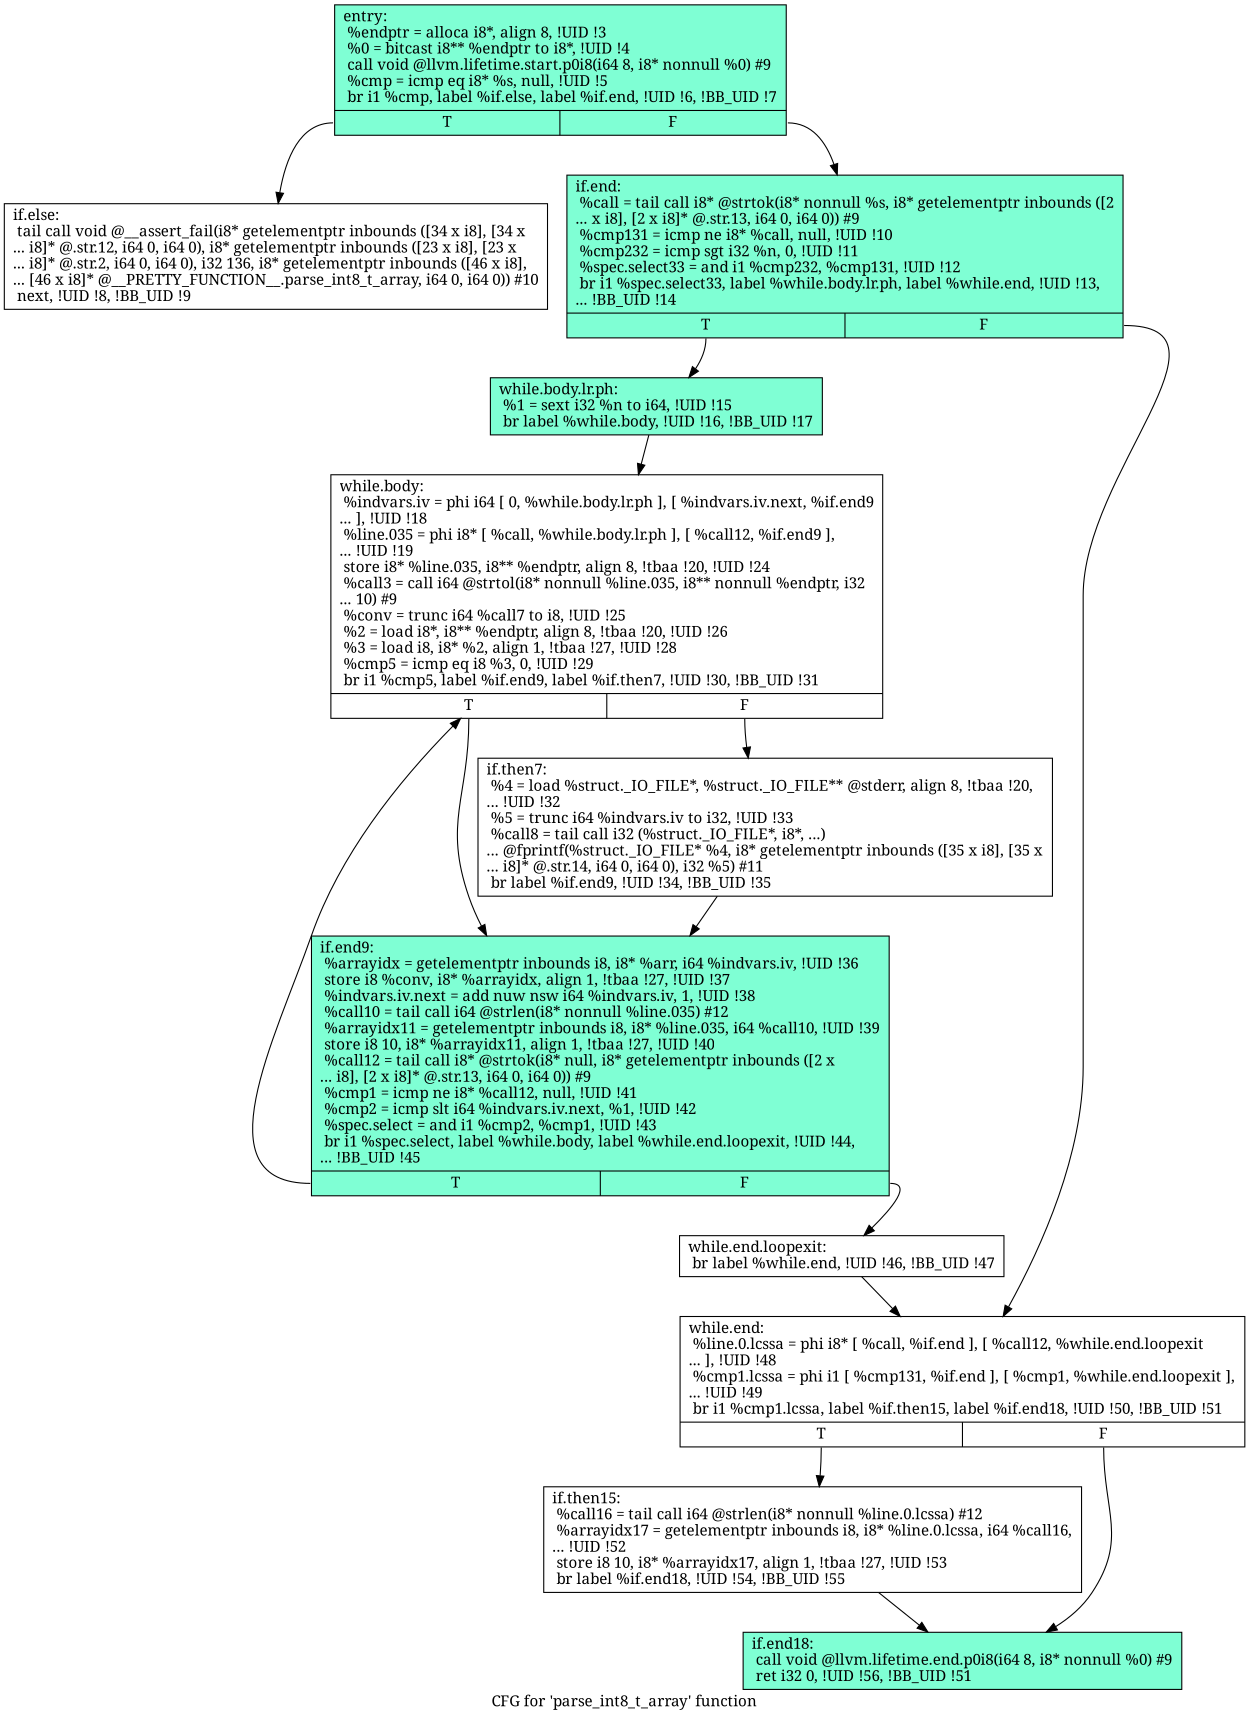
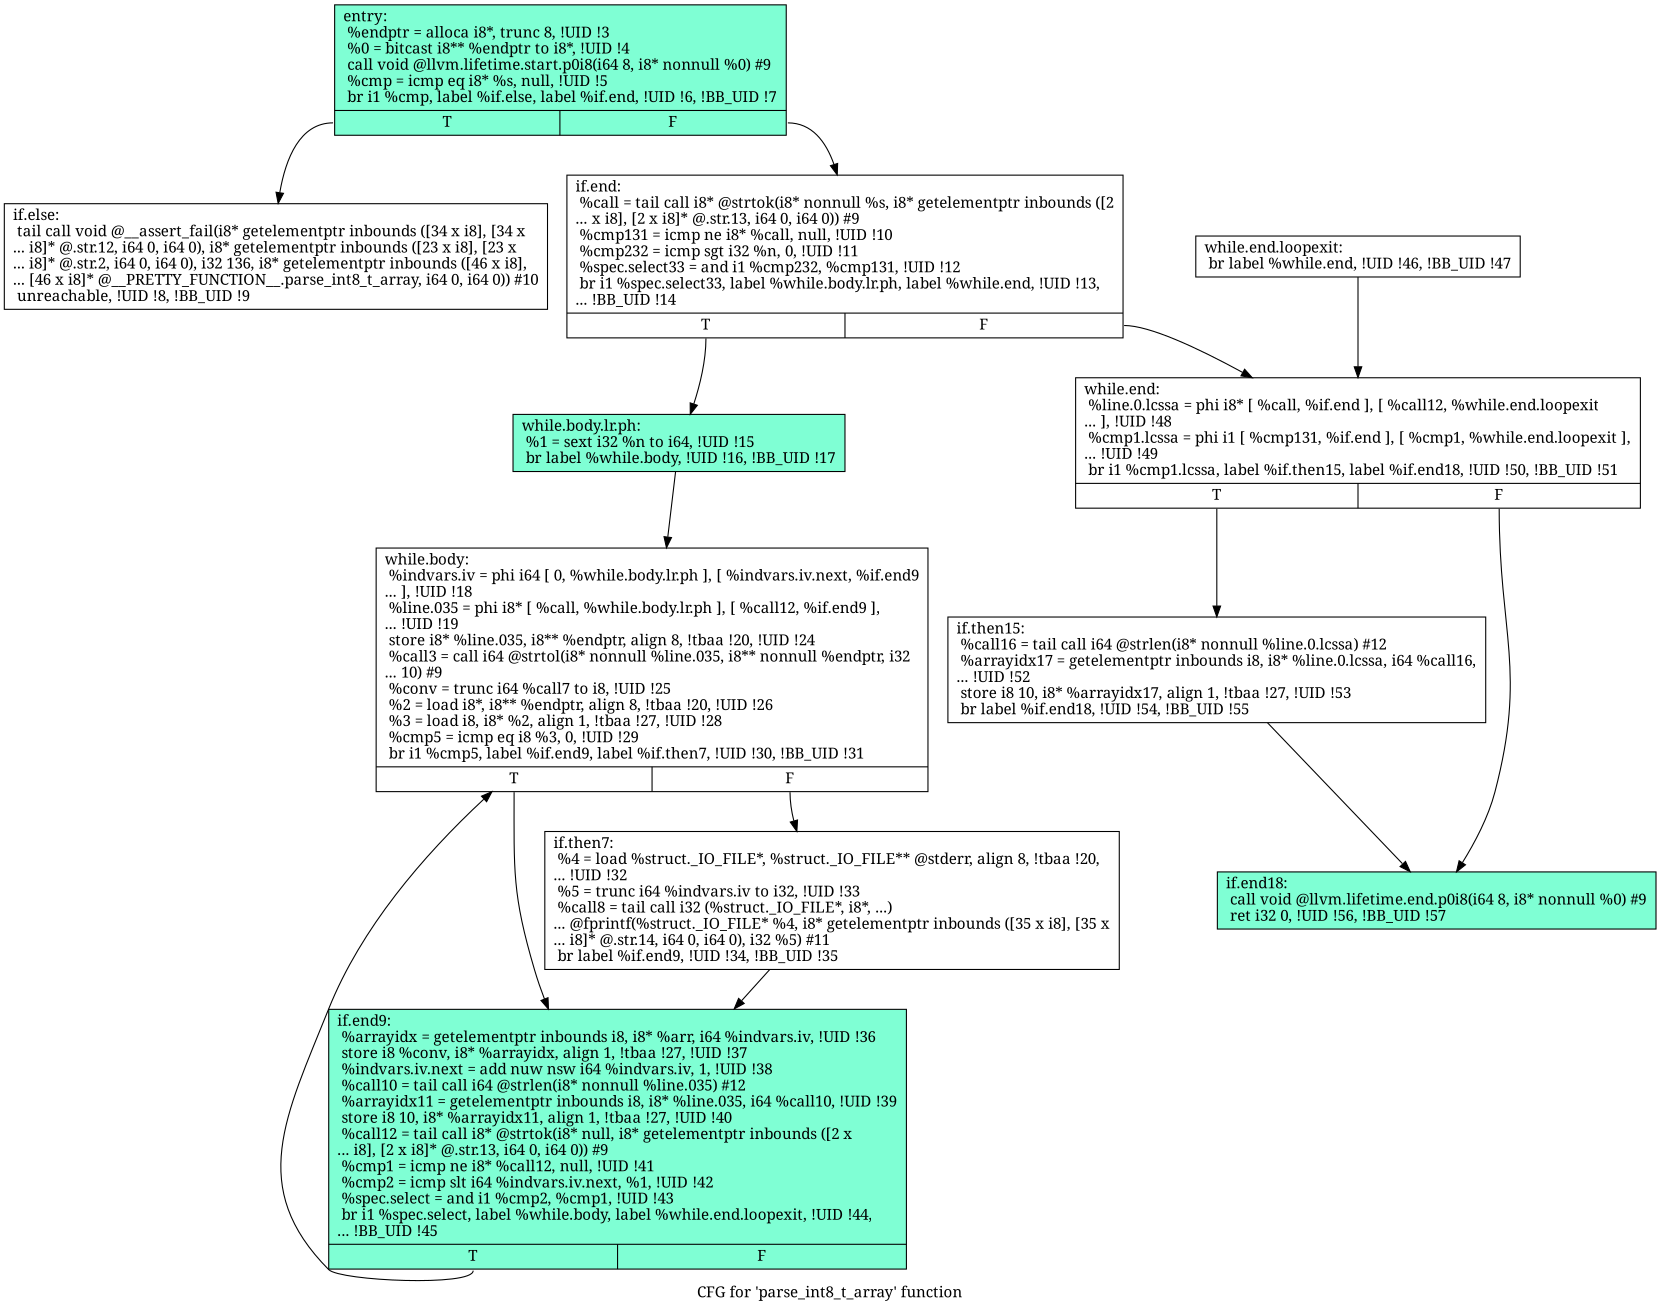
  digraph {
    fontname="Noto Serif"
    label="CFG for 'parse_int8_t_array' function"
    node [fillcolor=white fontname="Noto Serif" shape=record style=filled]
    edge [fontname="Noto Serif" tailport=s0]
-   n1 [fillcolor=aquamarine label="{entry:\l  %endptr = alloca i8*, align 8, !UID !3\l  %0 = bitcast i8** %endptr to i8*, !UID !4\l  call void @llvm.lifetime.start.p0i8(i64 8, i8* nonnull %0) #9\l  %cmp = icmp eq i8* %s, null, !UID !5\l  br i1 %cmp, label %if.else, label %if.end, !UID !6, !BB_UID !7\l|{<s0>T|<s1>F}}"]
-   n2 [label="{if.else:                                          \l  tail call void @__assert_fail(i8* getelementptr inbounds ([34 x i8], [34 x\l... i8]* @.str.12, i64 0, i64 0), i8* getelementptr inbounds ([23 x i8], [23 x\l... i8]* @.str.2, i64 0, i64 0), i32 136, i8* getelementptr inbounds ([46 x i8],\l... [46 x i8]* @__PRETTY_FUNCTION__.parse_int8_t_array, i64 0, i64 0)) #10\l  next, !UID !8, !BB_UID !9\l}"]
-   n3 [fillcolor=aquamarine label="{if.end:                                           \l  %call = tail call i8* @strtok(i8* nonnull %s, i8* getelementptr inbounds ([2\l... x i8], [2 x i8]* @.str.13, i64 0, i64 0)) #9\l  %cmp131 = icmp ne i8* %call, null, !UID !10\l  %cmp232 = icmp sgt i32 %n, 0, !UID !11\l  %spec.select33 = and i1 %cmp232, %cmp131, !UID !12\l  br i1 %spec.select33, label %while.body.lr.ph, label %while.end, !UID !13,\l... !BB_UID !14\l|{<s0>T|<s1>F}}"]
+   n1 [fillcolor=aquamarine label="{entry:\l  %endptr = alloca i8*, trunc 8, !UID !3\l  %0 = bitcast i8** %endptr to i8*, !UID !4\l  call void @llvm.lifetime.start.p0i8(i64 8, i8* nonnull %0) #9\l  %cmp = icmp eq i8* %s, null, !UID !5\l  br i1 %cmp, label %if.else, label %if.end, !UID !6, !BB_UID !7\l|{<s0>T|<s1>F}}"]
+   n2 [label="{if.else:                                          \l  tail call void @__assert_fail(i8* getelementptr inbounds ([34 x i8], [34 x\l... i8]* @.str.12, i64 0, i64 0), i8* getelementptr inbounds ([23 x i8], [23 x\l... i8]* @.str.2, i64 0, i64 0), i32 136, i8* getelementptr inbounds ([46 x i8],\l... [46 x i8]* @__PRETTY_FUNCTION__.parse_int8_t_array, i64 0, i64 0)) #10\l  unreachable, !UID !8, !BB_UID !9\l}"]
+   n3 [label="{if.end:                                           \l  %call = tail call i8* @strtok(i8* nonnull %s, i8* getelementptr inbounds ([2\l... x i8], [2 x i8]* @.str.13, i64 0, i64 0)) #9\l  %cmp131 = icmp ne i8* %call, null, !UID !10\l  %cmp232 = icmp sgt i32 %n, 0, !UID !11\l  %spec.select33 = and i1 %cmp232, %cmp131, !UID !12\l  br i1 %spec.select33, label %while.body.lr.ph, label %while.end, !UID !13,\l... !BB_UID !14\l|{<s0>T|<s1>F}}"]
    n4 [fillcolor=aquamarine label="{while.body.lr.ph:                                 \l  %1 = sext i32 %n to i64, !UID !15\l  br label %while.body, !UID !16, !BB_UID !17\l}"]
    n5 [label="{while.end:                                        \l  %line.0.lcssa = phi i8* [ %call, %if.end ], [ %call12, %while.end.loopexit\l... ], !UID !48\l  %cmp1.lcssa = phi i1 [ %cmp131, %if.end ], [ %cmp1, %while.end.loopexit ],\l... !UID !49\l  br i1 %cmp1.lcssa, label %if.then15, label %if.end18, !UID !50, !BB_UID !51\l|{<s0>T|<s1>F}}"]
    n6 [label="{while.body:                                       \l  %indvars.iv = phi i64 [ 0, %while.body.lr.ph ], [ %indvars.iv.next, %if.end9\l... ], !UID !18\l  %line.035 = phi i8* [ %call, %while.body.lr.ph ], [ %call12, %if.end9 ],\l... !UID !19\l  store i8* %line.035, i8** %endptr, align 8, !tbaa !20, !UID !24\l  %call3 = call i64 @strtol(i8* nonnull %line.035, i8** nonnull %endptr, i32\l... 10) #9\l  %conv = trunc i64 %call7 to i8, !UID !25\l  %2 = load i8*, i8** %endptr, align 8, !tbaa !20, !UID !26\l  %3 = load i8, i8* %2, align 1, !tbaa !27, !UID !28\l  %cmp5 = icmp eq i8 %3, 0, !UID !29\l  br i1 %cmp5, label %if.end9, label %if.then7, !UID !30, !BB_UID !31\l|{<s0>T|<s1>F}}"]
    n7 [label="{if.then15:                                        \l  %call16 = tail call i64 @strlen(i8* nonnull %line.0.lcssa) #12\l  %arrayidx17 = getelementptr inbounds i8, i8* %line.0.lcssa, i64 %call16,\l... !UID !52\l  store i8 10, i8* %arrayidx17, align 1, !tbaa !27, !UID !53\l  br label %if.end18, !UID !54, !BB_UID !55\l}"]
-   n8 [fillcolor=aquamarine label="{if.end18:                                         \l  call void @llvm.lifetime.end.p0i8(i64 8, i8* nonnull %0) #9\l  ret i32 0, !UID !56, !BB_UID !51\l}"]
+   n8 [fillcolor=aquamarine label="{if.end18:                                         \l  call void @llvm.lifetime.end.p0i8(i64 8, i8* nonnull %0) #9\l  ret i32 0, !UID !56, !BB_UID !57\l}"]
    n9 [fillcolor=aquamarine label="{if.end9:                                          \l  %arrayidx = getelementptr inbounds i8, i8* %arr, i64 %indvars.iv, !UID !36\l  store i8 %conv, i8* %arrayidx, align 1, !tbaa !27, !UID !37\l  %indvars.iv.next = add nuw nsw i64 %indvars.iv, 1, !UID !38\l  %call10 = tail call i64 @strlen(i8* nonnull %line.035) #12\l  %arrayidx11 = getelementptr inbounds i8, i8* %line.035, i64 %call10, !UID !39\l  store i8 10, i8* %arrayidx11, align 1, !tbaa !27, !UID !40\l  %call12 = tail call i8* @strtok(i8* null, i8* getelementptr inbounds ([2 x\l... i8], [2 x i8]* @.str.13, i64 0, i64 0)) #9\l  %cmp1 = icmp ne i8* %call12, null, !UID !41\l  %cmp2 = icmp slt i64 %indvars.iv.next, %1, !UID !42\l  %spec.select = and i1 %cmp2, %cmp1, !UID !43\l  br i1 %spec.select, label %while.body, label %while.end.loopexit, !UID !44,\l... !BB_UID !45\l|{<s0>T|<s1>F}}"]
    n10 [label="{if.then7:                                         \l  %4 = load %struct._IO_FILE*, %struct._IO_FILE** @stderr, align 8, !tbaa !20,\l... !UID !32\l  %5 = trunc i64 %indvars.iv to i32, !UID !33\l  %call8 = tail call i32 (%struct._IO_FILE*, i8*, ...)\l... @fprintf(%struct._IO_FILE* %4, i8* getelementptr inbounds ([35 x i8], [35 x\l... i8]* @.str.14, i64 0, i64 0), i32 %5) #11\l  br label %if.end9, !UID !34, !BB_UID !35\l}"]
    n11 [label="{while.end.loopexit:                               \l  br label %while.end, !UID !46, !BB_UID !47\l}"]
    n1 -> n2
    n1 -> n3 [tailport=s1]
    n3 -> n4
    n3 -> n5 [tailport=s1]
    n4 -> n6
    n5 -> n7
    n5 -> n8 [tailport=s1]
    n6 -> n9
    n6 -> n10 [tailport=s1]
    n7 -> n8
    n9 -> n6
-   n9 -> n11 [tailport=s1]
    n10 -> n9
    n11 -> n5
  }
